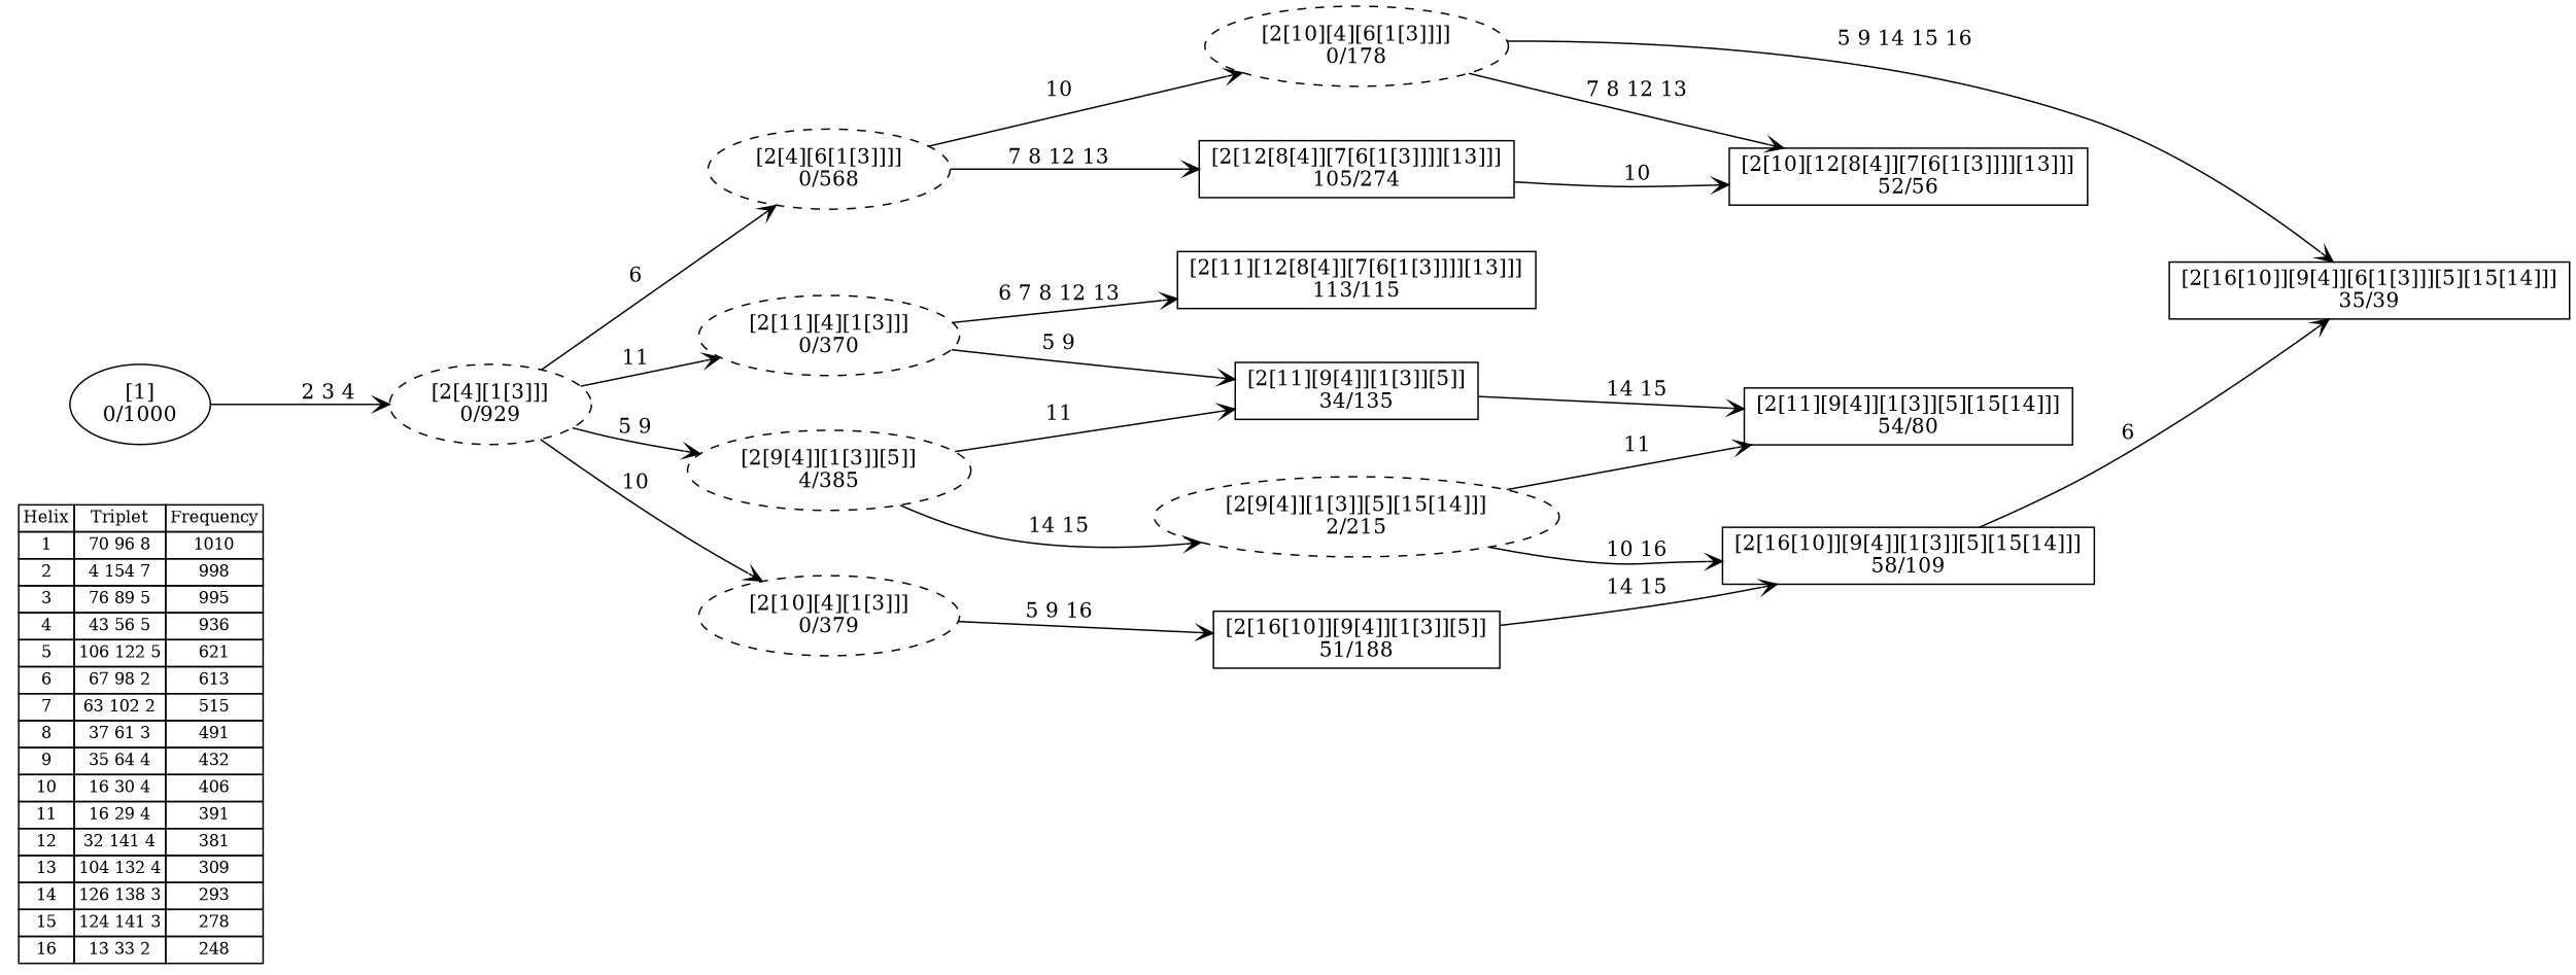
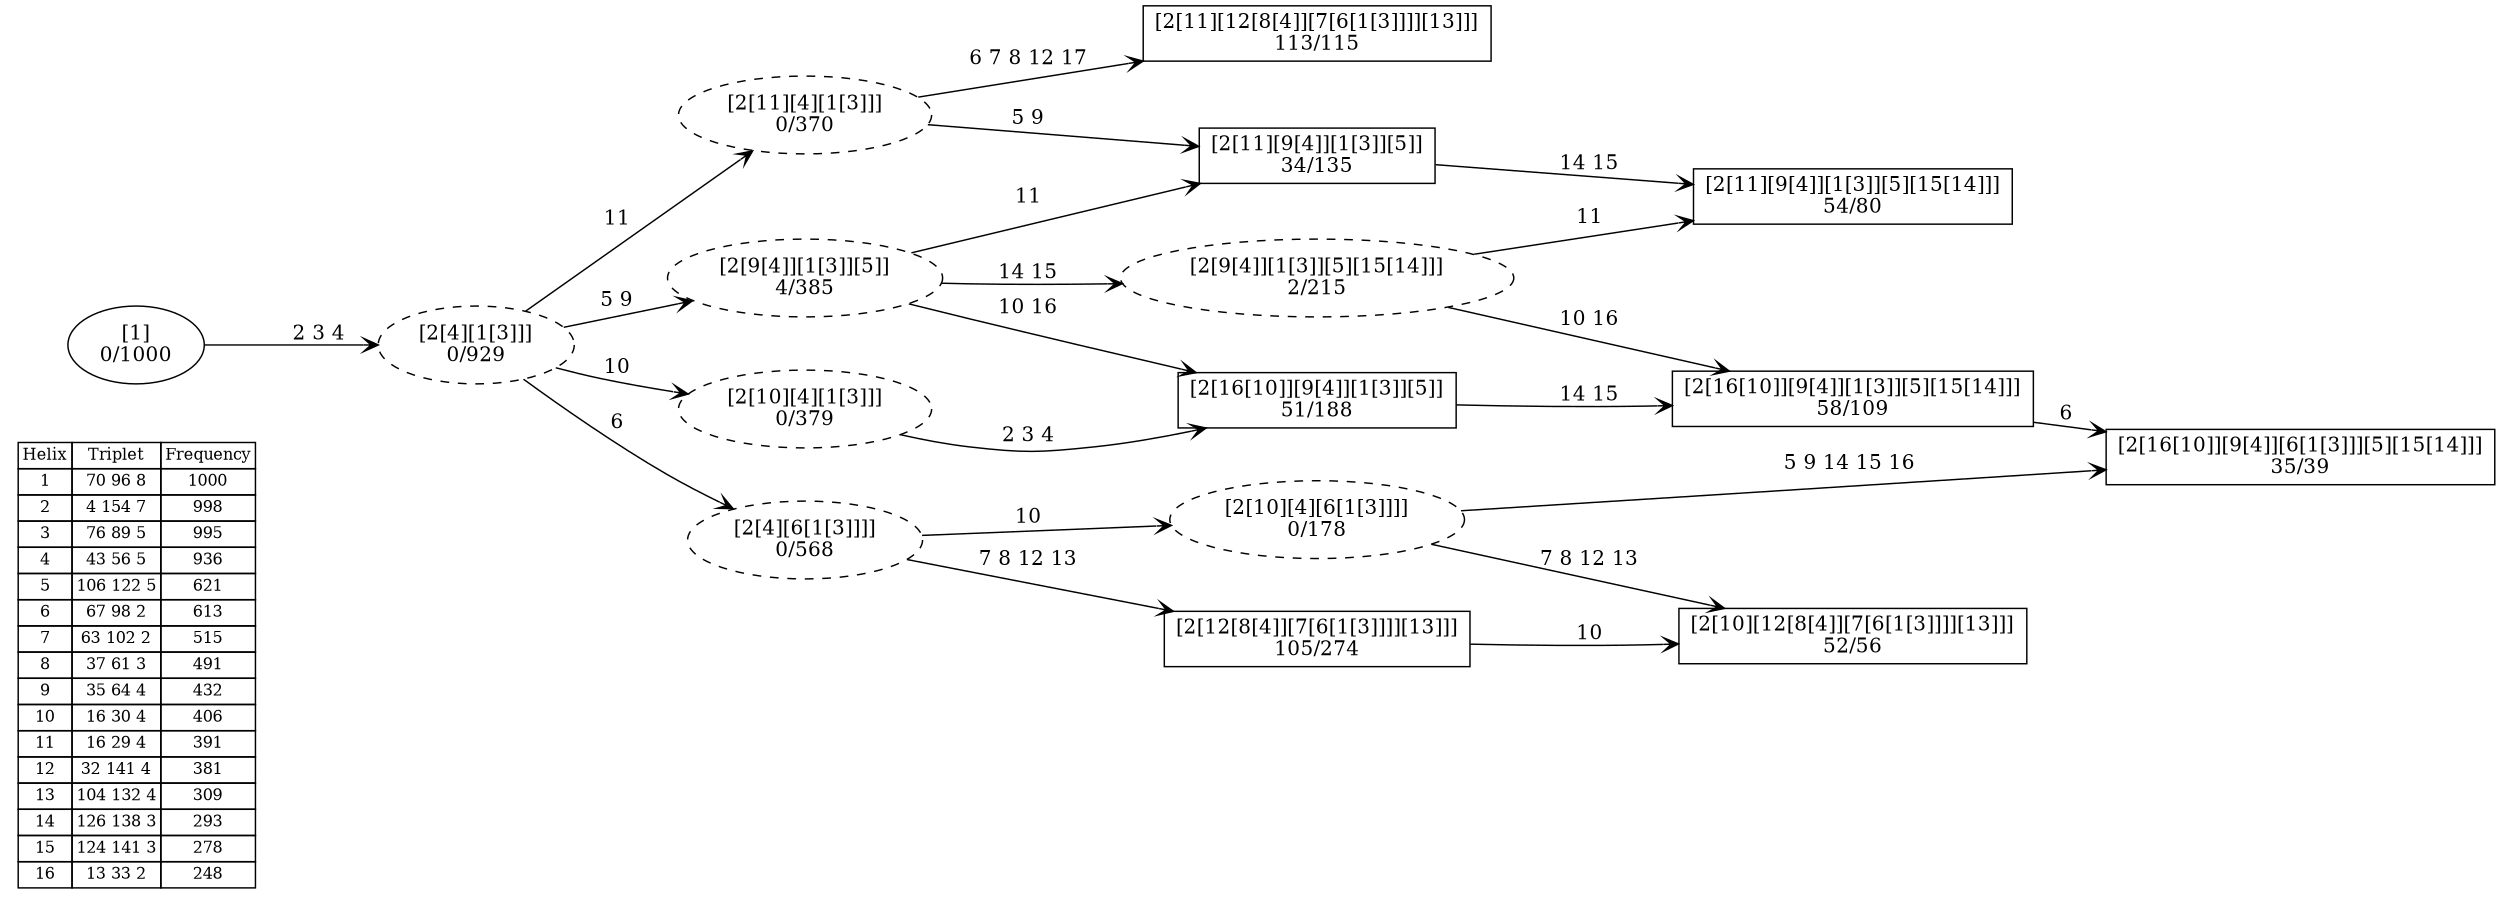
  digraph {
    nodesep=0.5
    rankdir=LR
    edge [arrowhead=vee]
-   n1 [fontsize=11 label=< <table border="0" cellborder="1" cellspacing="0"><tr><td>Helix</td><td>Triplet</td><td>Frequency</td></tr> <tr><td>1</td><td>70 96 8</td><td>1010</td></tr> <tr><td>2</td><td>4 154 7</td><td>998</td></tr> <tr><td>3</td><td>76 89 5</td><td>995</td></tr> <tr><td>4</td><td>43 56 5</td><td>936</td></tr> <tr><td>5</td><td>106 122 5</td><td>621</td></tr> <tr><td>6</td><td>67 98 2</td><td>613</td></tr> <tr><td>7</td><td>63 102 2</td><td>515</td></tr> <tr><td>8</td><td>37 61 3</td><td>491</td></tr> <tr><td>9</td><td>35 64 4</td><td>432</td></tr> <tr><td>10</td><td>16 30 4</td><td>406</td></tr> <tr><td>11</td><td>16 29 4</td><td>391</td></tr> <tr><td>12</td><td>32 141 4</td><td>381</td></tr> <tr><td>13</td><td>104 132 4</td><td>309</td></tr> <tr><td>14</td><td>126 138 3</td><td>293</td></tr> <tr><td>15</td><td>124 141 3</td><td>278</td></tr> <tr><td>16</td><td>13 33 2</td><td>248</td></tr> </table>> shape=plaintext]
+   n1 [fontsize=11 label=< <table border="0" cellborder="1" cellspacing="0"><tr><td>Helix</td><td>Triplet</td><td>Frequency</td></tr> <tr><td>1</td><td>70 96 8</td><td>1000</td></tr> <tr><td>2</td><td>4 154 7</td><td>998</td></tr> <tr><td>3</td><td>76 89 5</td><td>995</td></tr> <tr><td>4</td><td>43 56 5</td><td>936</td></tr> <tr><td>5</td><td>106 122 5</td><td>621</td></tr> <tr><td>6</td><td>67 98 2</td><td>613</td></tr> <tr><td>7</td><td>63 102 2</td><td>515</td></tr> <tr><td>8</td><td>37 61 3</td><td>491</td></tr> <tr><td>9</td><td>35 64 4</td><td>432</td></tr> <tr><td>10</td><td>16 30 4</td><td>406</td></tr> <tr><td>11</td><td>16 29 4</td><td>391</td></tr> <tr><td>12</td><td>32 141 4</td><td>381</td></tr> <tr><td>13</td><td>104 132 4</td><td>309</td></tr> <tr><td>14</td><td>126 138 3</td><td>293</td></tr> <tr><td>15</td><td>124 141 3</td><td>278</td></tr> <tr><td>16</td><td>13 33 2</td><td>248</td></tr> </table>> shape=plaintext]
    n2 [label="[2[11][12[8[4]][7[6[1[3]]]][13]]]\n113/115" shape=box]
    n3 [label="[2[12[8[4]][7[6[1[3]]]][13]]]\n105/274" shape=box]
    n4 [label="[2[10][12[8[4]][7[6[1[3]]]][13]]]\n52/56" shape=box]
    n5 [label="[2[16[10]][9[4]][1[3]][5][15[14]]]\n58/109" shape=box]
    n6 [label="[2[16[10]][9[4]][6[1[3]]][5][15[14]]]\n35/39" shape=box]
    n7 [label="[2[11][9[4]][1[3]][5][15[14]]]\n54/80" shape=box]
    n8 [label="[2[16[10]][9[4]][1[3]][5]]\n51/188" shape=box]
    n9 [label="[2[11][9[4]][1[3]][5]]\n34/135" shape=box]
    n10 [label="[2[4][1[3]]]\n0/929" style=dashed]
    n11 [label="[2[11][4][1[3]]]\n0/370" style=dashed]
    n12 [label="[2[4][6[1[3]]]]\n0/568" style=dashed]
    n13 [label="[2[10][4][1[3]]]\n0/379" style=dashed]
    n14 [label="[2[9[4]][1[3]][5]]\n4/385" style=dashed]
    n15 [label="[2[10][4][6[1[3]]]]\n0/178" style=dashed]
    n16 [label="[2[9[4]][1[3]][5][15[14]]]\n2/215" style=dashed]
    n17 [label="[1]\n0/1000"]
    n3 -> n4 [label="10 "]
    n5 -> n6 [label="6 "]
    n8 -> n5 [label="14 15 "]
    n9 -> n7 [label="14 15 "]
    n10 -> n11 [label="11 "]
    n10 -> n12 [label="6 "]
    n10 -> n13 [label="10 "]
    n10 -> n14 [label="5 9 "]
-   n11 -> n2 [label="6 7 8 12 13 "]
+   n11 -> n2 [label="6 7 8 12 17 "]
    n11 -> n9 [label="5 9 "]
    n12 -> n3 [label="7 8 12 13 "]
    n12 -> n15 [label="10 "]
-   n13 -> n8 [label="5 9 16 "]
+   n13 -> n8 [label="2 3 4 "]
+   n14 -> n8 [label="10 16 "]
    n14 -> n9 [label="11 "]
    n14 -> n16 [label="14 15 "]
    n15 -> n4 [label="7 8 12 13 "]
    n15 -> n6 [label="5 9 14 15 16 "]
    n16 -> n5 [label="10 16 "]
    n16 -> n7 [label="11 "]
    n17 -> n10 [label="2 3 4 "]
  }
